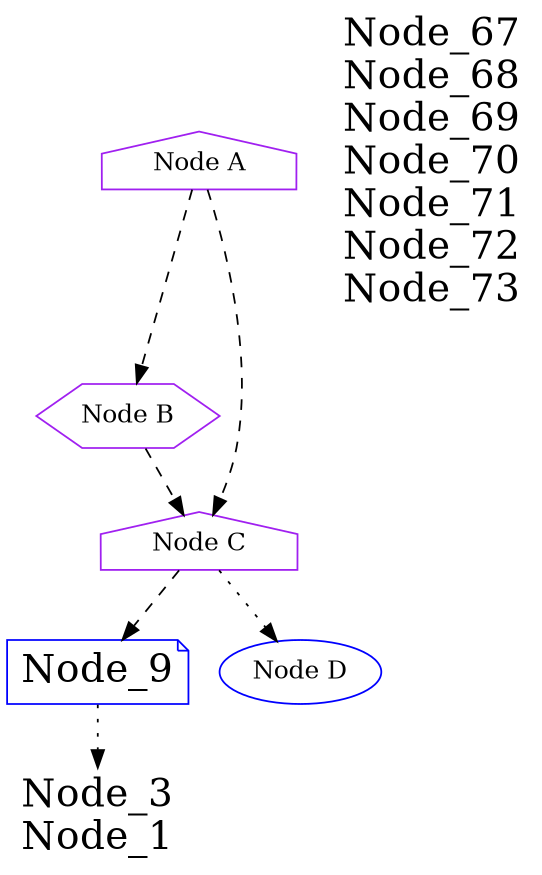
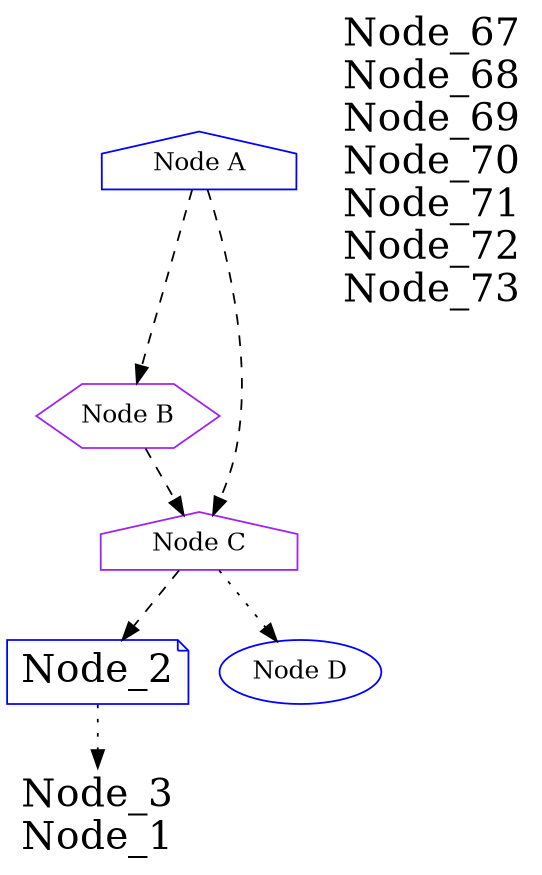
  digraph {
    node [color=blue shape=plaintext]
    edge [style=dashed]
-   n1 [fontsize=22 label=Node_9 shape=note]
+   n1 [fontsize=22 label=Node_2 shape=note]
    n2 [fontsize=22 label="Node_3\nNode_1"]
    n3 [fontsize=22 label="Node_67\nNode_68\nNode_69\nNode_70\nNode_71\nNode_72\nNode_73"]
-   n4 [color=purple label="Node A" shape=house]
+   n4 [label="Node A" shape=house]
    n5 [color=purple label="Node B" shape=hexagon]
    n6 [color=purple label="Node C" shape=house]
    n7 [label="Node D" shape=ellipse]
    subgraph sub_1 {
      label=sub_graph_1
      n1
      n2
    }
    subgraph sub_2 {
      label=sub_graph_2
      n3
    }
    n1 -> n2 [style=dotted]
    n4 -> n5
    n4 -> n6
    n5 -> n6
    n6 -> n1
    n6 -> n7 [style=dotted]
  }
